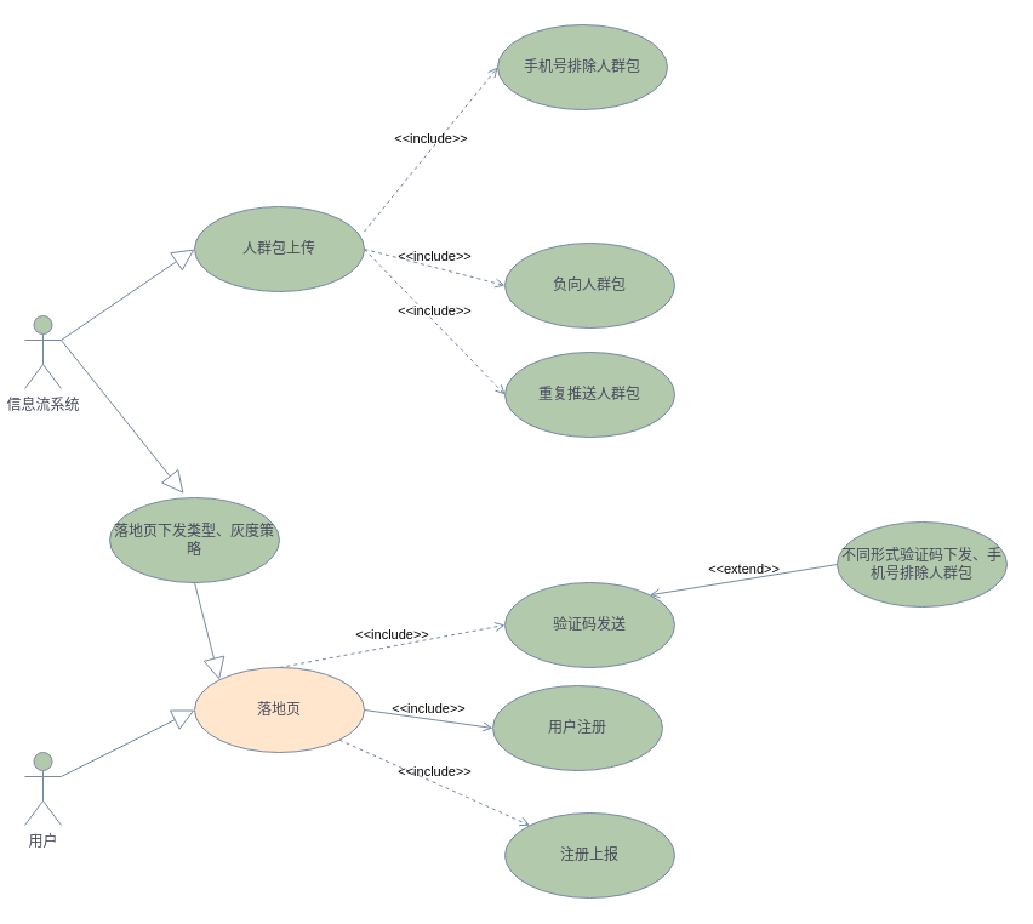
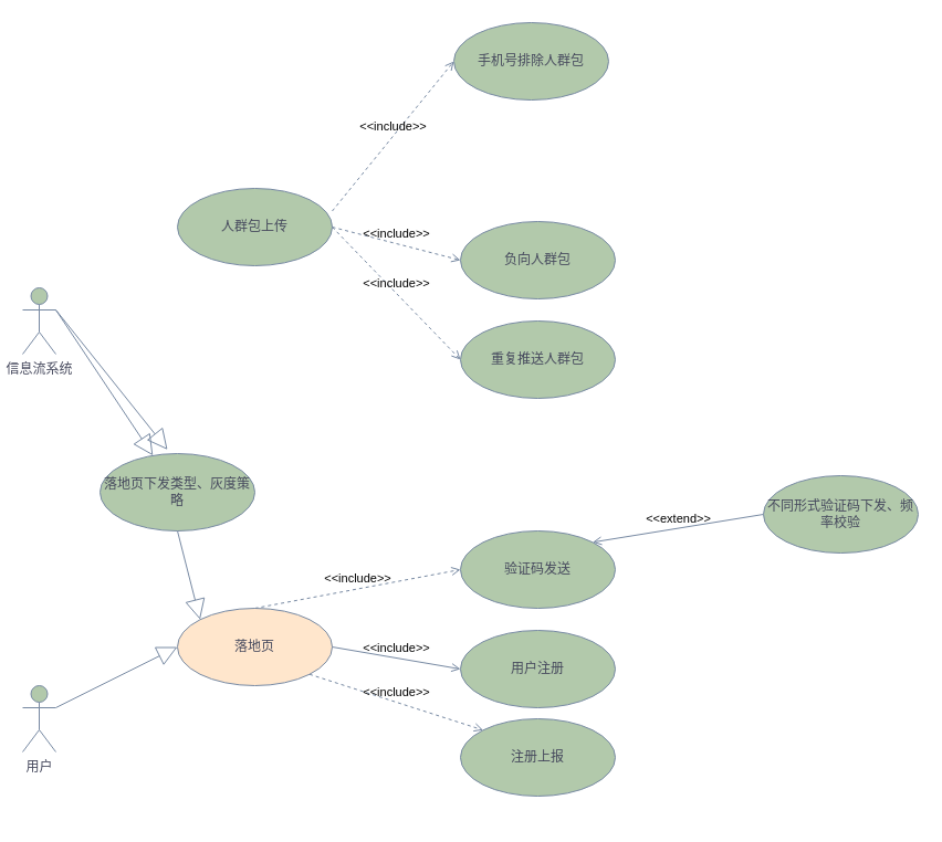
  <mxCell id="0" />
  <mxCell id="1" parent="0" />
  <mxCell id="2" value="用户" style="shape=umlActor;verticalLabelPosition=bottom;verticalAlign=top;html=1;labelBackgroundColor=none;fillColor=#B2C9AB;strokeColor=#788AA3;fontColor=#46495D;" vertex="1" parent="1"><mxGeometry x="20" y="620" width="30" height="60" as="geometry" /></mxCell>
  <mxCell id="3" value="落地页" style="ellipse;whiteSpace=wrap;html=1;labelBackgroundColor=none;fillColor=#ffe6cc;strokeColor=#788AA3;fontColor=#46495D;" vertex="1" parent="1"><mxGeometry x="160" y="550" width="140" height="70" as="geometry" /></mxCell>
  <mxCell id="4" value="信息流系统" style="shape=umlActor;verticalLabelPosition=bottom;verticalAlign=top;html=1;labelBackgroundColor=none;fillColor=#B2C9AB;strokeColor=#788AA3;fontColor=#46495D;" vertex="1" parent="1"><mxGeometry x="20" y="260" width="30" height="60" as="geometry" /></mxCell>
  <mxCell id="5" value="人群包上传" style="ellipse;whiteSpace=wrap;html=1;labelBackgroundColor=none;fillColor=#B2C9AB;strokeColor=#788AA3;fontColor=#46495D;" vertex="1" parent="1"><mxGeometry x="160" y="170" width="140" height="70" as="geometry" /></mxCell>
- <mxCell id="6" value="" style="endArrow=block;endSize=16;endFill=0;html=1;rounded=0;entryX=0;entryY=0.5;entryDx=0;entryDy=0;exitX=1;exitY=0.333;exitDx=0;exitDy=0;exitPerimeter=0;labelBackgroundColor=none;strokeColor=#788AA3;fontColor=default;" edge="1" parent="1" source="4" target="5"><mxGeometry width="160" relative="1" as="geometry"><mxPoint x="120" y="350" as="sourcePoint" /><mxPoint x="280" y="350" as="targetPoint" /></mxGeometry></mxCell>
+ <mxCell id="6" value="" style="endArrow=block;endSize=16;endFill=0;html=1;rounded=0;exitX=1;exitY=0.333;exitDx=0;exitDy=0;exitPerimeter=0;labelBackgroundColor=none;strokeColor=#788AA3;fontColor=default;" edge="1" parent="1" source="4" target="22"><mxGeometry width="160" relative="1" as="geometry"><mxPoint x="120" y="350" as="sourcePoint" /><mxPoint x="280" y="350" as="targetPoint" /></mxGeometry></mxCell>
  <mxCell id="7" value="手机号排除人群包" style="ellipse;whiteSpace=wrap;html=1;labelBackgroundColor=none;fillColor=#B2C9AB;strokeColor=#788AA3;fontColor=#46495D;" vertex="1" parent="1"><mxGeometry x="410" y="20" width="140" height="70" as="geometry" /></mxCell>
  <mxCell id="8" value="&amp;lt;&amp;lt;include&amp;gt;&amp;gt;" style="html=1;verticalAlign=bottom;labelBackgroundColor=none;endArrow=open;endFill=0;dashed=1;rounded=0;exitX=1;exitY=0.293;exitDx=0;exitDy=0;exitPerimeter=0;entryX=0;entryY=0.5;entryDx=0;entryDy=0;strokeColor=#788AA3;fontColor=default;" edge="1" parent="1" source="5" target="7"><mxGeometry width="160" relative="1" as="geometry"><mxPoint x="130" y="100" as="sourcePoint" /><mxPoint x="290" y="100" as="targetPoint" /><mxPoint as="offset" /></mxGeometry></mxCell>
  <mxCell id="9" value="负向人群包" style="ellipse;whiteSpace=wrap;html=1;labelBackgroundColor=none;fillColor=#B2C9AB;strokeColor=#788AA3;fontColor=#46495D;" vertex="1" parent="1"><mxGeometry x="416" width="140" height="70" as="geometry" y="200" /></mxCell>
  <mxCell id="10" value="重复推送人群包" style="ellipse;whiteSpace=wrap;html=1;labelBackgroundColor=none;fillColor=#B2C9AB;strokeColor=#788AA3;fontColor=#46495D;" vertex="1" parent="1"><mxGeometry x="416" y="290" width="140" height="70" as="geometry" /></mxCell>
  <mxCell id="11" value="&amp;lt;&amp;lt;include&amp;gt;&amp;gt;" style="html=1;verticalAlign=bottom;labelBackgroundColor=none;endArrow=open;endFill=0;dashed=1;rounded=0;exitX=1;exitY=0.5;exitDx=0;exitDy=0;entryX=0;entryY=0.5;entryDx=0;entryDy=0;strokeColor=#788AA3;fontColor=default;" edge="1" parent="1" source="5" target="9"><mxGeometry width="160" relative="1" as="geometry"><mxPoint x="250" y="300" as="sourcePoint" /><mxPoint x="410" y="300" as="targetPoint" /></mxGeometry></mxCell>
  <mxCell id="12" value="&amp;lt;&amp;lt;include&amp;gt;&amp;gt;" style="html=1;verticalAlign=bottom;labelBackgroundColor=none;endArrow=open;endFill=0;dashed=1;rounded=0;exitX=1;exitY=0.5;exitDx=0;exitDy=0;entryX=0;entryY=0.5;entryDx=0;entryDy=0;strokeColor=#788AA3;fontColor=default;" edge="1" parent="1" source="5" target="10"><mxGeometry width="160" relative="1" as="geometry"><mxPoint x="170" y="340" as="sourcePoint" /><mxPoint x="330" y="340" as="targetPoint" /></mxGeometry></mxCell>
  <mxCell id="13" value="" style="endArrow=block;endSize=16;endFill=0;html=1;rounded=0;entryX=0;entryY=0.5;entryDx=0;entryDy=0;exitX=1;exitY=0.333;exitDx=0;exitDy=0;exitPerimeter=0;labelBackgroundColor=none;strokeColor=#788AA3;fontColor=default;" edge="1" parent="1" source="2" target="3"><mxGeometry width="160" relative="1" as="geometry"><mxPoint x="60" y="410" as="sourcePoint" /><mxPoint x="170" y="335" as="targetPoint" /></mxGeometry></mxCell>
  <mxCell id="14" value="验证码发送" style="ellipse;whiteSpace=wrap;html=1;labelBackgroundColor=none;fillColor=#B2C9AB;strokeColor=#788AA3;fontColor=#46495D;" vertex="1" parent="1"><mxGeometry x="416" y="480" width="140" height="70" as="geometry" /></mxCell>
- <mxCell id="15" value="用户注册" style="ellipse;whiteSpace=wrap;html=1;labelBackgroundColor=none;fillColor=#B2C9AB;strokeColor=#788AA3;fontColor=#46495D;" vertex="1" parent="1"><mxGeometry x="406" y="565" width="140" height="70" as="geometry" /></mxCell>
- <mxCell id="16" value="不同形式验证码下发、手机号排除人群包" style="ellipse;whiteSpace=wrap;html=1;labelBackgroundColor=none;fillColor=#B2C9AB;strokeColor=#788AA3;fontColor=#46495D;" vertex="1" parent="1"><mxGeometry x="690" y="430" width="140" height="70" as="geometry" /></mxCell>
+ <mxCell id="15" value="用户注册" style="ellipse;whiteSpace=wrap;html=1;labelBackgroundColor=none;fillColor=#B2C9AB;strokeColor=#788AA3;fontColor=#46495D;" vertex="1" parent="1"><mxGeometry x="416" y="570" width="140" height="70" as="geometry" /></mxCell>
+ <mxCell id="16" value="不同形式验证码下发、频率校验" style="ellipse;whiteSpace=wrap;html=1;labelBackgroundColor=none;fillColor=#B2C9AB;strokeColor=#788AA3;fontColor=#46495D;" vertex="1" parent="1"><mxGeometry x="690" y="430" width="140" height="70" as="geometry" /></mxCell>
  <mxCell id="17" value="&amp;lt;&amp;lt;extend&amp;gt;&amp;gt;" style="html=1;verticalAlign=bottom;labelBackgroundColor=none;endArrow=open;endFill=0;dashed=0;rounded=0;strokeColor=#788AA3;fontColor=default;fillColor=#B2C9AB;exitX=0;exitY=0.5;exitDx=0;exitDy=0;entryX=1;entryY=0;entryDx=0;entryDy=0;" edge="1" parent="1" source="16" target="14"><mxGeometry width="160" relative="1" as="geometry"><mxPoint x="506" y="390" as="sourcePoint" /><mxPoint x="666" y="390" as="targetPoint" /></mxGeometry></mxCell>
  <mxCell id="18" value="&amp;lt;&amp;lt;include&amp;gt;&amp;gt;" style="html=1;verticalAlign=bottom;labelBackgroundColor=none;endArrow=open;endFill=0;dashed=1;rounded=0;strokeColor=#788AA3;fontColor=default;fillColor=#B2C9AB;exitX=0.5;exitY=0;exitDx=0;exitDy=0;entryX=0;entryY=0.5;entryDx=0;entryDy=0;" edge="1" parent="1" source="3" target="14"><mxGeometry width="160" relative="1" as="geometry"><mxPoint x="80" y="440" as="sourcePoint" /><mxPoint x="240" y="440" as="targetPoint" /></mxGeometry></mxCell>
  <mxCell id="19" value="&amp;lt;&amp;lt;include&amp;gt;&amp;gt;" style="html=1;verticalAlign=bottom;labelBackgroundColor=none;endArrow=open;endFill=0;dashed=0;rounded=0;strokeColor=#788AA3;fontColor=default;fillColor=#B2C9AB;exitX=1;exitY=0.5;exitDx=0;exitDy=0;entryX=0;entryY=0.5;entryDx=0;entryDy=0;" edge="1" parent="1" source="3" target="15"><mxGeometry width="160" relative="1" as="geometry"><mxPoint x="340" y="730" as="sourcePoint" /><mxPoint x="500" y="730" as="targetPoint" /></mxGeometry></mxCell>
- <mxCell id="20" value="注册上报" style="ellipse;whiteSpace=wrap;html=1;labelBackgroundColor=none;fillColor=#B2C9AB;strokeColor=#788AA3;fontColor=#46495D;" vertex="1" parent="1"><mxGeometry x="416" y="670" width="140" height="70" as="geometry" /></mxCell>
+ <mxCell id="20" value="注册上报" style="ellipse;whiteSpace=wrap;html=1;labelBackgroundColor=none;fillColor=#B2C9AB;strokeColor=#788AA3;fontColor=#46495D;" vertex="1" parent="1"><mxGeometry x="416" y="650" width="140" height="70" as="geometry" /></mxCell>
  <mxCell id="21" value="&amp;lt;&amp;lt;include&amp;gt;&amp;gt;" style="html=1;verticalAlign=bottom;labelBackgroundColor=none;endArrow=open;endFill=0;dashed=1;rounded=0;strokeColor=#788AA3;fontColor=default;fillColor=#B2C9AB;exitX=1;exitY=1;exitDx=0;exitDy=0;entryX=0;entryY=0;entryDx=0;entryDy=0;" edge="1" parent="1" source="3" target="20"><mxGeometry width="160" relative="1" as="geometry"><mxPoint x="220" y="700" as="sourcePoint" /><mxPoint x="380" y="700" as="targetPoint" /></mxGeometry></mxCell>
  <mxCell id="22" value="落地页下发类型、灰度策略" style="ellipse;whiteSpace=wrap;html=1;labelBackgroundColor=none;fillColor=#B2C9AB;strokeColor=#788AA3;fontColor=#46495D;" vertex="1" parent="1"><mxGeometry x="90" y="410" width="140" height="70" as="geometry" /></mxCell>
  <mxCell id="23" value="" style="endArrow=block;endSize=16;endFill=0;html=1;rounded=0;entryX=0.436;entryY=-0.05;entryDx=0;entryDy=0;entryPerimeter=0;labelBackgroundColor=none;strokeColor=#788AA3;fontColor=default;" edge="1" parent="1" target="22"><mxGeometry width="160" relative="1" as="geometry"><mxPoint x="50" y="280" as="sourcePoint" /><mxPoint x="170" y="215" as="targetPoint" /></mxGeometry></mxCell>
  <mxCell id="24" value="" style="endArrow=block;endSize=16;endFill=0;html=1;rounded=0;entryX=0;entryY=0;entryDx=0;entryDy=0;exitX=0.5;exitY=1;exitDx=0;exitDy=0;labelBackgroundColor=none;strokeColor=#788AA3;fontColor=default;" edge="1" parent="1" source="22" target="3"><mxGeometry width="160" relative="1" as="geometry"><mxPoint x="199" y="360" as="sourcePoint" /><mxPoint x="300" y="487" as="targetPoint" /></mxGeometry></mxCell>
